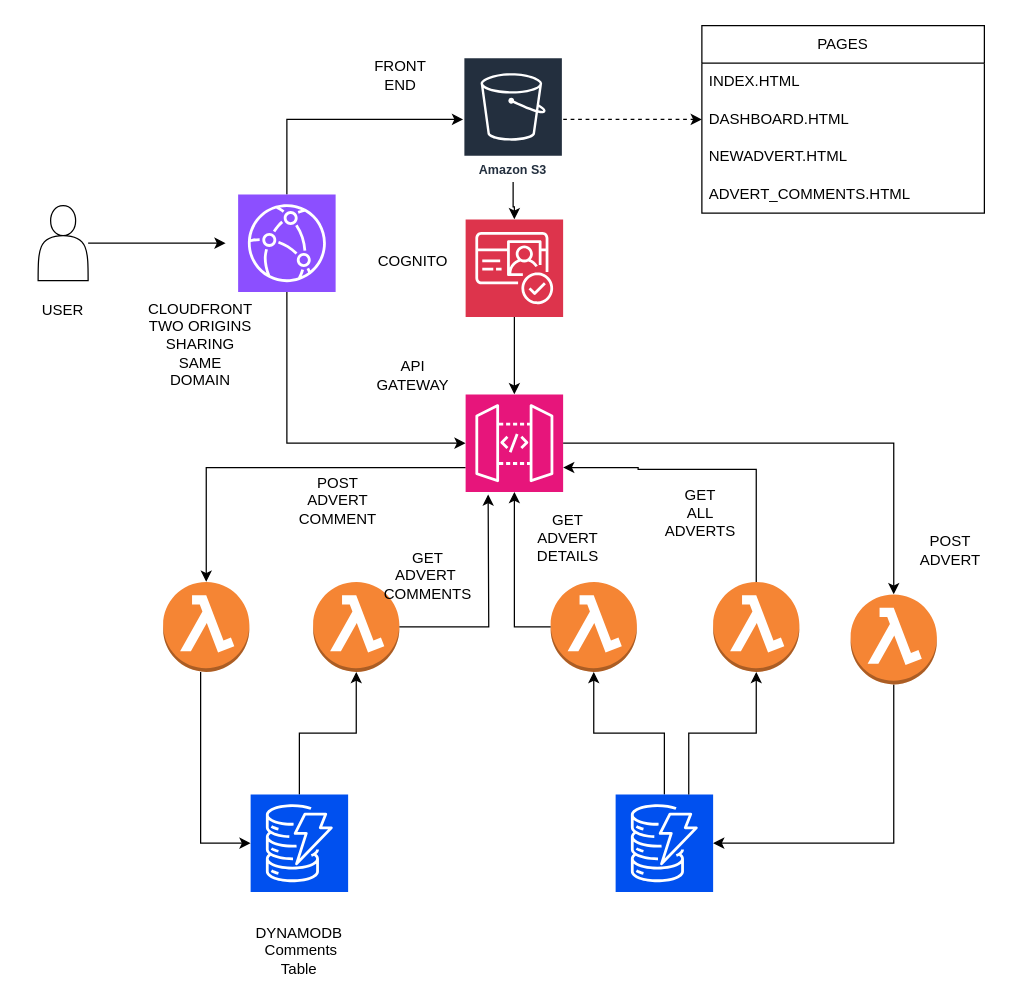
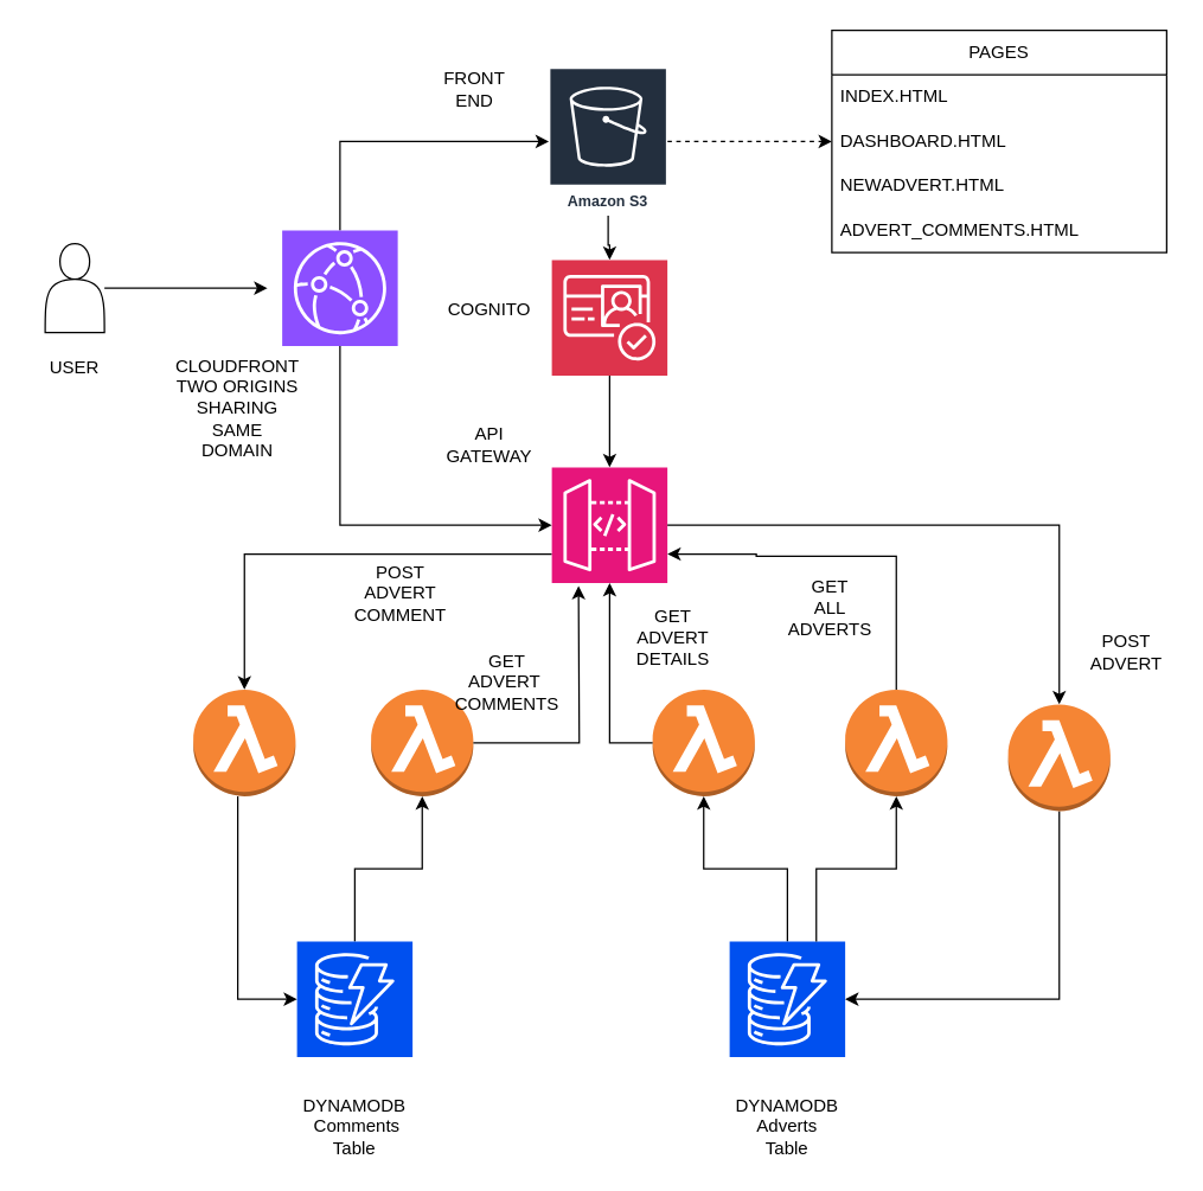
  <mxCell id="0" />
  <mxCell id="1" parent="0" />
  <mxCell id="2" style="edgeStyle=orthogonalEdgeStyle;rounded=0;orthogonalLoop=1;jettySize=auto;html=1;" edge="1" parent="1" source="4" target="7"><mxGeometry relative="1" as="geometry"><mxPoint x="229" y="45" as="targetPoint" /><Array as="points"><mxPoint x="229" y="95" /></Array></mxGeometry></mxCell>
  <mxCell id="3" style="edgeStyle=orthogonalEdgeStyle;rounded=0;orthogonalLoop=1;jettySize=auto;html=1;entryX=0;entryY=0.5;entryDx=0;entryDy=0;entryPerimeter=0;exitX=0.5;exitY=1;exitDx=0;exitDy=0;exitPerimeter=0;" edge="1" parent="1" source="4" target="9"><mxGeometry relative="1" as="geometry"><mxPoint x="229" y="345" as="targetPoint" /></mxGeometry></mxCell>
  <mxCell id="4" value="" style="sketch=0;points=[[0,0,0],[0.25,0,0],[0.5,0,0],[0.75,0,0],[1,0,0],[0,1,0],[0.25,1,0],[0.5,1,0],[0.75,1,0],[1,1,0],[0,0.25,0],[0,0.5,0],[0,0.75,0],[1,0.25,0],[1,0.5,0],[1,0.75,0]];outlineConnect=0;fontColor=#232F3E;fillColor=#8C4FFF;strokeColor=#ffffff;dashed=0;verticalLabelPosition=bottom;verticalAlign=top;align=center;html=1;fontSize=12;fontStyle=0;aspect=fixed;shape=mxgraph.aws4.resourceIcon;resIcon=mxgraph.aws4.cloudfront;" vertex="1" parent="1"><mxGeometry x="190" y="155" width="78" height="78" as="geometry" /></mxCell>
  <mxCell id="5" value="" style="edgeStyle=orthogonalEdgeStyle;rounded=0;orthogonalLoop=1;jettySize=auto;html=1;" edge="1" parent="1" source="7" target="11"><mxGeometry relative="1" as="geometry" /></mxCell>
  <mxCell id="6" value="" style="edgeStyle=orthogonalEdgeStyle;rounded=0;orthogonalLoop=1;jettySize=auto;html=1;entryX=0;entryY=0.5;entryDx=0;entryDy=0;dashed=1;" edge="1" parent="1" source="7" target="44"><mxGeometry relative="1" as="geometry" /></mxCell>
  <mxCell id="7" value="Amazon S3" style="sketch=0;outlineConnect=0;fontColor=#232F3E;gradientColor=none;strokeColor=#ffffff;fillColor=#232F3E;dashed=0;verticalLabelPosition=middle;verticalAlign=bottom;align=center;html=1;whiteSpace=wrap;fontSize=10;fontStyle=1;spacing=3;shape=mxgraph.aws4.productIcon;prIcon=mxgraph.aws4.s3;" vertex="1" parent="1"><mxGeometry x="370" y="45" width="80" height="100" as="geometry" /></mxCell>
  <mxCell id="8" style="edgeStyle=orthogonalEdgeStyle;rounded=0;orthogonalLoop=1;jettySize=auto;html=1;exitX=0;exitY=0.75;exitDx=0;exitDy=0;exitPerimeter=0;" edge="1" parent="1" source="9" target="15"><mxGeometry relative="1" as="geometry" /></mxCell>
  <mxCell id="9" value="" style="sketch=0;points=[[0,0,0],[0.25,0,0],[0.5,0,0],[0.75,0,0],[1,0,0],[0,1,0],[0.25,1,0],[0.5,1,0],[0.75,1,0],[1,1,0],[0,0.25,0],[0,0.5,0],[0,0.75,0],[1,0.25,0],[1,0.5,0],[1,0.75,0]];outlineConnect=0;fontColor=#232F3E;fillColor=#E7157B;strokeColor=#ffffff;dashed=0;verticalLabelPosition=bottom;verticalAlign=top;align=center;html=1;fontSize=12;fontStyle=0;aspect=fixed;shape=mxgraph.aws4.resourceIcon;resIcon=mxgraph.aws4.api_gateway;" vertex="1" parent="1"><mxGeometry x="372" y="315" width="78" height="78" as="geometry" /></mxCell>
  <mxCell id="10" value="" style="edgeStyle=orthogonalEdgeStyle;rounded=0;orthogonalLoop=1;jettySize=auto;html=1;" edge="1" parent="1" source="11" target="9"><mxGeometry relative="1" as="geometry" /></mxCell>
  <mxCell id="11" value="" style="sketch=0;points=[[0,0,0],[0.25,0,0],[0.5,0,0],[0.75,0,0],[1,0,0],[0,1,0],[0.25,1,0],[0.5,1,0],[0.75,1,0],[1,1,0],[0,0.25,0],[0,0.5,0],[0,0.75,0],[1,0.25,0],[1,0.5,0],[1,0.75,0]];outlineConnect=0;fontColor=#232F3E;fillColor=#DD344C;strokeColor=#ffffff;dashed=0;verticalLabelPosition=bottom;verticalAlign=top;align=center;html=1;fontSize=12;fontStyle=0;aspect=fixed;shape=mxgraph.aws4.resourceIcon;resIcon=mxgraph.aws4.cognito;" vertex="1" parent="1"><mxGeometry x="372" y="175" width="78" height="78" as="geometry" /></mxCell>
  <mxCell id="12" value="" style="outlineConnect=0;dashed=0;verticalLabelPosition=bottom;verticalAlign=top;align=center;html=1;shape=mxgraph.aws3.lambda_function;fillColor=#F58534;gradientColor=none;" vertex="1" parent="1"><mxGeometry x="440" y="465" width="69" height="72" as="geometry" /></mxCell>
  <mxCell id="13" style="edgeStyle=orthogonalEdgeStyle;rounded=0;orthogonalLoop=1;jettySize=auto;html=1;entryX=1;entryY=0.5;entryDx=0;entryDy=0;entryPerimeter=0;" edge="1" parent="1" source="38" target="19"><mxGeometry relative="1" as="geometry"><mxPoint x="604.5" y="675" as="targetPoint" /><Array as="points"><mxPoint x="715" y="674" /></Array></mxGeometry></mxCell>
  <mxCell id="14" value="" style="edgeStyle=orthogonalEdgeStyle;rounded=0;orthogonalLoop=1;jettySize=auto;html=1;" edge="1" parent="1" source="15" target="22"><mxGeometry relative="1" as="geometry"><Array as="points"><mxPoint x="160" y="674" /></Array></mxGeometry></mxCell>
  <mxCell id="15" value="" style="outlineConnect=0;dashed=0;verticalLabelPosition=bottom;verticalAlign=top;align=center;html=1;shape=mxgraph.aws3.lambda_function;fillColor=#F58534;gradientColor=none;" vertex="1" parent="1"><mxGeometry x="130" y="465" width="69" height="72" as="geometry" /></mxCell>
  <mxCell id="16" value="" style="edgeStyle=orthogonalEdgeStyle;rounded=0;orthogonalLoop=1;jettySize=auto;html=1;" edge="1" parent="1" source="17"><mxGeometry relative="1" as="geometry"><mxPoint x="180" y="194" as="targetPoint" /></mxGeometry></mxCell>
  <mxCell id="17" value="" style="shape=actor;whiteSpace=wrap;html=1;" vertex="1" parent="1"><mxGeometry x="30" y="164" width="40" height="60" as="geometry" /></mxCell>
  <mxCell id="18" style="edgeStyle=orthogonalEdgeStyle;rounded=0;orthogonalLoop=1;jettySize=auto;html=1;" edge="1" parent="1" source="19" target="12"><mxGeometry relative="1" as="geometry" /></mxCell>
  <mxCell id="19" value="" style="sketch=0;points=[[0,0,0],[0.25,0,0],[0.5,0,0],[0.75,0,0],[1,0,0],[0,1,0],[0.25,1,0],[0.5,1,0],[0.75,1,0],[1,1,0],[0,0.25,0],[0,0.5,0],[0,0.75,0],[1,0.25,0],[1,0.5,0],[1,0.75,0]];outlineConnect=0;fillColor=#0050ef;strokeColor=#FFFFFF;dashed=0;verticalLabelPosition=bottom;verticalAlign=top;align=center;html=1;fontSize=12;fontStyle=0;aspect=fixed;shape=mxgraph.aws4.resourceIcon;resIcon=mxgraph.aws4.dynamodb;fontColor=#ffffff;" vertex="1" parent="1"><mxGeometry x="492" y="635" width="78" height="78" as="geometry" /></mxCell>
  <mxCell id="20" value="" style="outlineConnect=0;dashed=0;verticalLabelPosition=bottom;verticalAlign=top;align=center;html=1;shape=mxgraph.aws3.lambda_function;fillColor=#F58534;gradientColor=none;" vertex="1" parent="1"><mxGeometry x="250" y="465" width="69" height="72" as="geometry" /></mxCell>
  <mxCell id="21" value="" style="edgeStyle=orthogonalEdgeStyle;rounded=0;orthogonalLoop=1;jettySize=auto;html=1;" edge="1" parent="1" source="22" target="20"><mxGeometry relative="1" as="geometry" /></mxCell>
  <mxCell id="22" value="" style="sketch=0;points=[[0,0,0],[0.25,0,0],[0.5,0,0],[0.75,0,0],[1,0,0],[0,1,0],[0.25,1,0],[0.5,1,0],[0.75,1,0],[1,1,0],[0,0.25,0],[0,0.5,0],[0,0.75,0],[1,0.25,0],[1,0.5,0],[1,0.75,0]];outlineConnect=0;fillColor=#0050ef;strokeColor=#FFFFFF;dashed=0;verticalLabelPosition=bottom;verticalAlign=top;align=center;html=1;fontSize=12;fontStyle=0;aspect=fixed;shape=mxgraph.aws4.resourceIcon;resIcon=mxgraph.aws4.dynamodb;fontColor=#ffffff;" vertex="1" parent="1"><mxGeometry x="200" y="635" width="78" height="78" as="geometry" /></mxCell>
  <mxCell id="23" style="edgeStyle=orthogonalEdgeStyle;rounded=0;orthogonalLoop=1;jettySize=auto;html=1;exitX=0;exitY=0.5;exitDx=0;exitDy=0;exitPerimeter=0;" edge="1" parent="1" source="12" target="9"><mxGeometry relative="1" as="geometry"><mxPoint x="410" y="395" as="targetPoint" /></mxGeometry></mxCell>
  <mxCell id="24" style="edgeStyle=orthogonalEdgeStyle;rounded=0;orthogonalLoop=1;jettySize=auto;html=1;" edge="1" parent="1" source="20"><mxGeometry relative="1" as="geometry"><mxPoint x="390" y="395" as="targetPoint" /></mxGeometry></mxCell>
+ <mxCell id="25" value="DYNAMODB&lt;div&gt;&lt;span style=&quot;background-color: initial;&quot;&gt;Adverts Table&lt;/span&gt;&lt;br&gt;&lt;/div&gt;" style="text;html=1;align=center;verticalAlign=middle;whiteSpace=wrap;rounded=0;" vertex="1" parent="1"><mxGeometry x="501" y="745" width="60" height="30" as="geometry" /></mxCell>
  <mxCell id="26" value="DYNAMODB&lt;div&gt;&lt;span style=&quot;background-color: initial;&quot;&gt;&amp;nbsp;Comments Table&lt;/span&gt;&lt;br&gt;&lt;/div&gt;&lt;div&gt;&lt;br&gt;&lt;/div&gt;" style="text;html=1;align=center;verticalAlign=middle;whiteSpace=wrap;rounded=0;" vertex="1" parent="1"><mxGeometry x="209" y="752" width="60" height="30" as="geometry" /></mxCell>
  <mxCell id="27" value="API GATEWAY" style="text;html=1;align=center;verticalAlign=middle;whiteSpace=wrap;rounded=0;" vertex="1" parent="1"><mxGeometry x="300" y="285" width="60" height="30" as="geometry" /></mxCell>
  <mxCell id="28" value="FRONT END" style="text;html=1;align=center;verticalAlign=middle;whiteSpace=wrap;rounded=0;" vertex="1" parent="1"><mxGeometry x="290" y="45" width="60" height="30" as="geometry" /></mxCell>
  <mxCell id="29" value="CLOUDFRONT&lt;div&gt;TWO ORIGINS&lt;/div&gt;&lt;div&gt;SHARING SAME DOMAIN&lt;/div&gt;" style="text;html=1;align=center;verticalAlign=middle;whiteSpace=wrap;rounded=0;" vertex="1" parent="1"><mxGeometry x="130" y="260" width="60" height="30" as="geometry" /></mxCell>
  <mxCell id="30" value="COGNITO" style="text;html=1;align=center;verticalAlign=middle;whiteSpace=wrap;rounded=0;" vertex="1" parent="1"><mxGeometry x="300" y="194" width="60" height="30" as="geometry" /></mxCell>
  <mxCell id="31" value="POST ADVERT" style="text;html=1;align=center;verticalAlign=middle;whiteSpace=wrap;rounded=0;" vertex="1" parent="1"><mxGeometry x="730" y="425" width="60" height="30" as="geometry" /></mxCell>
  <mxCell id="32" value="GET ADVERT DETAILS" style="text;html=1;align=center;verticalAlign=middle;whiteSpace=wrap;rounded=0;" vertex="1" parent="1"><mxGeometry x="424" y="415" width="60" height="30" as="geometry" /></mxCell>
  <mxCell id="33" value="POST ADVERT COMMENT" style="text;html=1;align=center;verticalAlign=middle;whiteSpace=wrap;rounded=0;" vertex="1" parent="1"><mxGeometry x="240" y="385" width="60" height="30" as="geometry" /></mxCell>
  <mxCell id="34" value="GET ADVERT&amp;nbsp;&lt;div&gt;COMMENTS&lt;/div&gt;" style="text;html=1;align=center;verticalAlign=middle;whiteSpace=wrap;rounded=0;" vertex="1" parent="1"><mxGeometry x="312" y="445" width="60" height="30" as="geometry" /></mxCell>
  <mxCell id="35" value="USER" style="text;html=1;align=center;verticalAlign=middle;whiteSpace=wrap;rounded=0;" vertex="1" parent="1"><mxGeometry x="20" y="233" width="60" height="30" as="geometry" /></mxCell>
  <mxCell id="36" value="" style="outlineConnect=0;dashed=0;verticalLabelPosition=bottom;verticalAlign=top;align=center;html=1;shape=mxgraph.aws3.lambda_function;fillColor=#F58534;gradientColor=none;" vertex="1" parent="1"><mxGeometry x="570" y="465" width="69" height="72" as="geometry" /></mxCell>
  <mxCell id="37" value="" style="edgeStyle=orthogonalEdgeStyle;rounded=0;orthogonalLoop=1;jettySize=auto;html=1;" edge="1" parent="1" source="9" target="38"><mxGeometry relative="1" as="geometry"><mxPoint x="720" y="485" as="targetPoint" /><mxPoint x="450" y="354" as="sourcePoint" /></mxGeometry></mxCell>
  <mxCell id="38" value="" style="outlineConnect=0;dashed=0;verticalLabelPosition=bottom;verticalAlign=top;align=center;html=1;shape=mxgraph.aws3.lambda_function;fillColor=#F58534;gradientColor=none;" vertex="1" parent="1"><mxGeometry x="680" y="475" width="69" height="72" as="geometry" /></mxCell>
  <mxCell id="39" style="edgeStyle=orthogonalEdgeStyle;rounded=0;orthogonalLoop=1;jettySize=auto;html=1;exitX=0.75;exitY=0;exitDx=0;exitDy=0;exitPerimeter=0;entryX=0.5;entryY=1;entryDx=0;entryDy=0;entryPerimeter=0;" edge="1" parent="1" source="19" target="36"><mxGeometry relative="1" as="geometry" /></mxCell>
  <mxCell id="40" style="edgeStyle=orthogonalEdgeStyle;rounded=0;orthogonalLoop=1;jettySize=auto;html=1;entryX=1;entryY=0.75;entryDx=0;entryDy=0;entryPerimeter=0;" edge="1" parent="1" source="36" target="9"><mxGeometry relative="1" as="geometry"><Array as="points"><mxPoint x="605" y="375" /><mxPoint x="510" y="375" /></Array></mxGeometry></mxCell>
  <mxCell id="41" value="GET&lt;div&gt;ALL ADVERTS&lt;/div&gt;" style="text;html=1;align=center;verticalAlign=middle;whiteSpace=wrap;rounded=0;" vertex="1" parent="1"><mxGeometry x="530" y="395" width="60" height="30" as="geometry" /></mxCell>
  <mxCell id="42" value="PAGES" style="swimlane;fontStyle=0;childLayout=stackLayout;horizontal=1;startSize=30;horizontalStack=0;resizeParent=1;resizeParentMax=0;resizeLast=0;collapsible=1;marginBottom=0;whiteSpace=wrap;html=1;" vertex="1" parent="1"><mxGeometry x="561" y="20" width="226" height="150" as="geometry" /></mxCell>
  <mxCell id="43" value="INDEX.HTML&amp;nbsp;" style="text;strokeColor=none;fillColor=none;align=left;verticalAlign=middle;spacingLeft=4;spacingRight=4;overflow=hidden;points=[[0,0.5],[1,0.5]];portConstraint=eastwest;rotatable=0;whiteSpace=wrap;html=1;" vertex="1" parent="42"><mxGeometry y="30" width="226" height="30" as="geometry" /></mxCell>
  <mxCell id="44" value="DASHBOARD.HTML" style="text;strokeColor=none;fillColor=none;align=left;verticalAlign=middle;spacingLeft=4;spacingRight=4;overflow=hidden;points=[[0,0.5],[1,0.5]];portConstraint=eastwest;rotatable=0;whiteSpace=wrap;html=1;" vertex="1" parent="42"><mxGeometry y="60" width="226" height="30" as="geometry" /></mxCell>
  <mxCell id="45" value="NEWADVERT.HTML" style="text;strokeColor=none;fillColor=none;align=left;verticalAlign=middle;spacingLeft=4;spacingRight=4;overflow=hidden;points=[[0,0.5],[1,0.5]];portConstraint=eastwest;rotatable=0;whiteSpace=wrap;html=1;" vertex="1" parent="42"><mxGeometry y="90" width="226" height="30" as="geometry" /></mxCell>
  <mxCell id="46" value="ADVERT_COMMENTS.HTML" style="text;strokeColor=none;fillColor=none;align=left;verticalAlign=middle;spacingLeft=4;spacingRight=4;overflow=hidden;points=[[0,0.5],[1,0.5]];portConstraint=eastwest;rotatable=0;whiteSpace=wrap;html=1;" vertex="1" parent="42"><mxGeometry y="120" width="226" height="30" as="geometry" /></mxCell>
